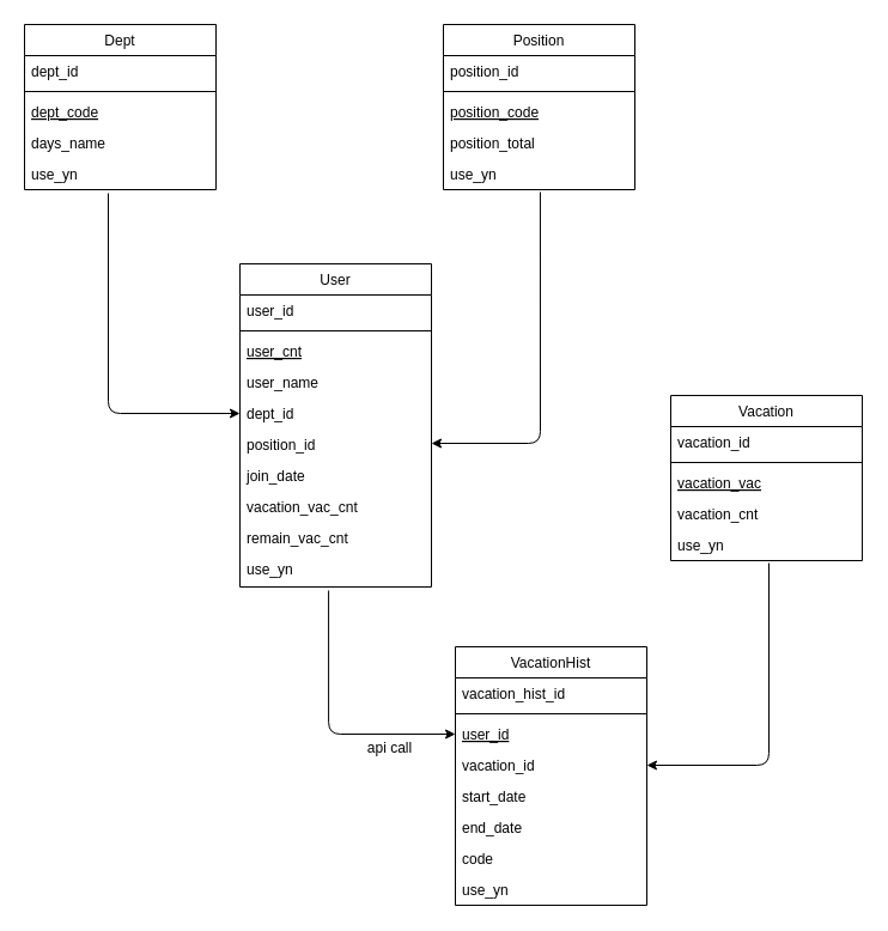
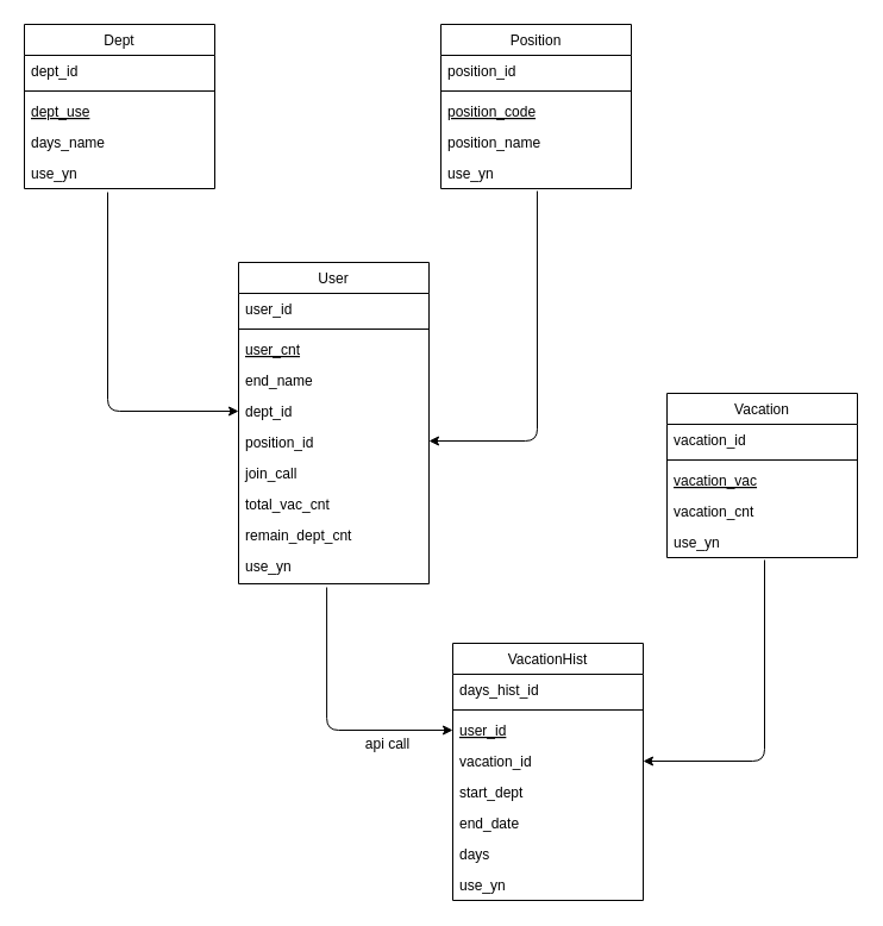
  <mxCell id="0" />
  <mxCell id="1" parent="0" />
  <mxCell id="2" value="Dept&#10;" style="swimlane;fontStyle=0;align=center;verticalAlign=top;childLayout=stackLayout;horizontal=1;startSize=26;horizontalStack=0;resizeParent=1;resizeLast=0;collapsible=1;marginBottom=0;rounded=0;shadow=0;strokeWidth=1;" parent="1" vertex="1"><mxGeometry x="20" y="20" width="160" height="138" as="geometry"><mxRectangle x="130" y="380" width="160" height="26" as="alternateBounds" /></mxGeometry></mxCell>
  <mxCell id="3" value="dept_id&#10;" style="text;align=left;verticalAlign=top;spacingLeft=4;spacingRight=4;overflow=hidden;rotatable=0;points=[[0,0.5],[1,0.5]];portConstraint=eastwest;" parent="2" vertex="1"><mxGeometry y="26" width="160" height="26" as="geometry" /></mxCell>
  <mxCell id="4" value="" style="line;html=1;strokeWidth=1;align=left;verticalAlign=middle;spacingTop=-1;spacingLeft=3;spacingRight=3;rotatable=0;labelPosition=right;points=[];portConstraint=eastwest;" parent="2" vertex="1"><mxGeometry y="52" width="160" height="8" as="geometry" /></mxCell>
- <mxCell id="5" value="dept_code" style="text;align=left;verticalAlign=top;spacingLeft=4;spacingRight=4;overflow=hidden;rotatable=0;points=[[0,0.5],[1,0.5]];portConstraint=eastwest;fontStyle=4" parent="2" vertex="1"><mxGeometry y="60" width="160" height="26" as="geometry" /></mxCell>
+ <mxCell id="5" value="dept_use" style="text;align=left;verticalAlign=top;spacingLeft=4;spacingRight=4;overflow=hidden;rotatable=0;points=[[0,0.5],[1,0.5]];portConstraint=eastwest;fontStyle=4" parent="2" vertex="1"><mxGeometry y="60" width="160" height="26" as="geometry" /></mxCell>
  <mxCell id="6" value="days_name&#10;" style="text;align=left;verticalAlign=top;spacingLeft=4;spacingRight=4;overflow=hidden;rotatable=0;points=[[0,0.5],[1,0.5]];portConstraint=eastwest;" parent="2" vertex="1"><mxGeometry y="86" width="160" height="26" as="geometry" /></mxCell>
  <mxCell id="7" value="use_yn&#10;" style="text;align=left;verticalAlign=top;spacingLeft=4;spacingRight=4;overflow=hidden;rotatable=0;points=[[0,0.5],[1,0.5]];portConstraint=eastwest;" parent="2" vertex="1"><mxGeometry y="112" width="160" height="26" as="geometry" /></mxCell>
  <mxCell id="8" value="Position" style="swimlane;fontStyle=0;align=center;verticalAlign=top;childLayout=stackLayout;horizontal=1;startSize=26;horizontalStack=0;resizeParent=1;resizeLast=0;collapsible=1;marginBottom=0;rounded=0;shadow=0;strokeWidth=1;" parent="1" vertex="1"><mxGeometry x="370" y="20" width="160" height="138" as="geometry"><mxRectangle x="130" y="380" width="160" height="26" as="alternateBounds" /></mxGeometry></mxCell>
  <mxCell id="9" value="position_id" style="text;align=left;verticalAlign=top;spacingLeft=4;spacingRight=4;overflow=hidden;rotatable=0;points=[[0,0.5],[1,0.5]];portConstraint=eastwest;" parent="8" vertex="1"><mxGeometry y="26" width="160" height="26" as="geometry" /></mxCell>
  <mxCell id="10" value="" style="line;html=1;strokeWidth=1;align=left;verticalAlign=middle;spacingTop=-1;spacingLeft=3;spacingRight=3;rotatable=0;labelPosition=right;points=[];portConstraint=eastwest;" parent="8" vertex="1"><mxGeometry y="52" width="160" height="8" as="geometry" /></mxCell>
  <mxCell id="11" value="position_code&#10;" style="text;align=left;verticalAlign=top;spacingLeft=4;spacingRight=4;overflow=hidden;rotatable=0;points=[[0,0.5],[1,0.5]];portConstraint=eastwest;fontStyle=4" parent="8" vertex="1"><mxGeometry y="60" width="160" height="26" as="geometry" /></mxCell>
- <mxCell id="12" value="position_total" style="text;align=left;verticalAlign=top;spacingLeft=4;spacingRight=4;overflow=hidden;rotatable=0;points=[[0,0.5],[1,0.5]];portConstraint=eastwest;" parent="8" vertex="1"><mxGeometry y="86" width="160" height="26" as="geometry" /></mxCell>
+ <mxCell id="12" value="position_name" style="text;align=left;verticalAlign=top;spacingLeft=4;spacingRight=4;overflow=hidden;rotatable=0;points=[[0,0.5],[1,0.5]];portConstraint=eastwest;" parent="8" vertex="1"><mxGeometry y="86" width="160" height="26" as="geometry" /></mxCell>
  <mxCell id="13" value="use_yn" style="text;align=left;verticalAlign=top;spacingLeft=4;spacingRight=4;overflow=hidden;rotatable=0;points=[[0,0.5],[1,0.5]];portConstraint=eastwest;" parent="8" vertex="1"><mxGeometry y="112" width="160" height="26" as="geometry" /></mxCell>
  <mxCell id="14" value="User" style="swimlane;fontStyle=0;align=center;verticalAlign=top;childLayout=stackLayout;horizontal=1;startSize=26;horizontalStack=0;resizeParent=1;resizeLast=0;collapsible=1;marginBottom=0;rounded=0;shadow=0;strokeWidth=1;" parent="1" vertex="1"><mxGeometry x="200" y="220" width="160" height="270" as="geometry"><mxRectangle x="130" y="380" width="160" height="26" as="alternateBounds" /></mxGeometry></mxCell>
  <mxCell id="15" value="user_id" style="text;align=left;verticalAlign=top;spacingLeft=4;spacingRight=4;overflow=hidden;rotatable=0;points=[[0,0.5],[1,0.5]];portConstraint=eastwest;" parent="14" vertex="1"><mxGeometry y="26" width="160" height="26" as="geometry" /></mxCell>
  <mxCell id="16" value="" style="line;html=1;strokeWidth=1;align=left;verticalAlign=middle;spacingTop=-1;spacingLeft=3;spacingRight=3;rotatable=0;labelPosition=right;points=[];portConstraint=eastwest;" parent="14" vertex="1"><mxGeometry y="52" width="160" height="8" as="geometry" /></mxCell>
  <mxCell id="17" value="user_cnt" style="text;align=left;verticalAlign=top;spacingLeft=4;spacingRight=4;overflow=hidden;rotatable=0;points=[[0,0.5],[1,0.5]];portConstraint=eastwest;fontStyle=4" parent="14" vertex="1"><mxGeometry y="60" width="160" height="26" as="geometry" /></mxCell>
- <mxCell id="18" value="user_name" style="text;align=left;verticalAlign=top;spacingLeft=4;spacingRight=4;overflow=hidden;rotatable=0;points=[[0,0.5],[1,0.5]];portConstraint=eastwest;" parent="14" vertex="1"><mxGeometry y="86" width="160" height="26" as="geometry" /></mxCell>
+ <mxCell id="18" value="end_name" style="text;align=left;verticalAlign=top;spacingLeft=4;spacingRight=4;overflow=hidden;rotatable=0;points=[[0,0.5],[1,0.5]];portConstraint=eastwest;" parent="14" vertex="1"><mxGeometry y="86" width="160" height="26" as="geometry" /></mxCell>
  <mxCell id="19" value="dept_id" style="text;align=left;verticalAlign=top;spacingLeft=4;spacingRight=4;overflow=hidden;rotatable=0;points=[[0,0.5],[1,0.5]];portConstraint=eastwest;" parent="14" vertex="1"><mxGeometry y="112" width="160" height="26" as="geometry" /></mxCell>
  <mxCell id="20" value="position_id" style="text;align=left;verticalAlign=top;spacingLeft=4;spacingRight=4;overflow=hidden;rotatable=0;points=[[0,0.5],[1,0.5]];portConstraint=eastwest;" parent="14" vertex="1"><mxGeometry y="138" width="160" height="26" as="geometry" /></mxCell>
- <mxCell id="21" value="join_date" style="text;align=left;verticalAlign=top;spacingLeft=4;spacingRight=4;overflow=hidden;rotatable=0;points=[[0,0.5],[1,0.5]];portConstraint=eastwest;" parent="14" vertex="1"><mxGeometry y="164" width="160" height="26" as="geometry" /></mxCell>
- <mxCell id="22" value="vacation_vac_cnt&#10;" style="text;align=left;verticalAlign=top;spacingLeft=4;spacingRight=4;overflow=hidden;rotatable=0;points=[[0,0.5],[1,0.5]];portConstraint=eastwest;" parent="14" vertex="1"><mxGeometry y="190" width="160" height="26" as="geometry" /></mxCell>
- <mxCell id="23" value="remain_vac_cnt&#10;" style="text;align=left;verticalAlign=top;spacingLeft=4;spacingRight=4;overflow=hidden;rotatable=0;points=[[0,0.5],[1,0.5]];portConstraint=eastwest;" parent="14" vertex="1"><mxGeometry y="216" width="160" height="26" as="geometry" /></mxCell>
+ <mxCell id="21" value="join_call" style="text;align=left;verticalAlign=top;spacingLeft=4;spacingRight=4;overflow=hidden;rotatable=0;points=[[0,0.5],[1,0.5]];portConstraint=eastwest;" parent="14" vertex="1"><mxGeometry y="164" width="160" height="26" as="geometry" /></mxCell>
+ <mxCell id="22" value="total_vac_cnt&#10;" style="text;align=left;verticalAlign=top;spacingLeft=4;spacingRight=4;overflow=hidden;rotatable=0;points=[[0,0.5],[1,0.5]];portConstraint=eastwest;" parent="14" vertex="1"><mxGeometry y="190" width="160" height="26" as="geometry" /></mxCell>
+ <mxCell id="23" value="remain_dept_cnt&#10;" style="text;align=left;verticalAlign=top;spacingLeft=4;spacingRight=4;overflow=hidden;rotatable=0;points=[[0,0.5],[1,0.5]];portConstraint=eastwest;" parent="14" vertex="1"><mxGeometry y="216" width="160" height="26" as="geometry" /></mxCell>
  <mxCell id="24" value="use_yn&#10;" style="text;align=left;verticalAlign=top;spacingLeft=4;spacingRight=4;overflow=hidden;rotatable=0;points=[[0,0.5],[1,0.5]];portConstraint=eastwest;" parent="14" vertex="1"><mxGeometry y="242" width="160" height="26" as="geometry" /></mxCell>
  <mxCell id="25" value="" style="edgeStyle=segmentEdgeStyle;endArrow=classic;html=1;entryX=0;entryY=0.5;entryDx=0;entryDy=0;" parent="1" target="19" edge="1"><mxGeometry width="50" height="50" relative="1" as="geometry"><mxPoint x="90" y="161" as="sourcePoint" /><mxPoint x="90" y="200" as="targetPoint" /><Array as="points"><mxPoint x="90" y="345" /></Array></mxGeometry></mxCell>
  <mxCell id="26" value="" style="edgeStyle=segmentEdgeStyle;endArrow=classic;html=1;exitX=0.506;exitY=1.077;exitDx=0;exitDy=0;exitPerimeter=0;" parent="1" source="13" edge="1"><mxGeometry width="50" height="50" relative="1" as="geometry"><mxPoint x="460" y="300" as="sourcePoint" /><mxPoint x="360" y="370" as="targetPoint" /><Array as="points"><mxPoint x="451" y="370" /><mxPoint x="360" y="370" /></Array></mxGeometry></mxCell>
  <mxCell id="27" value="VacationHist&#10;" style="swimlane;fontStyle=0;align=center;verticalAlign=top;childLayout=stackLayout;horizontal=1;startSize=26;horizontalStack=0;resizeParent=1;resizeLast=0;collapsible=1;marginBottom=0;rounded=0;shadow=0;strokeWidth=1;" parent="1" vertex="1"><mxGeometry x="380" y="540" width="160" height="216" as="geometry"><mxRectangle x="130" y="380" width="160" height="26" as="alternateBounds" /></mxGeometry></mxCell>
- <mxCell id="28" value="vacation_hist_id" style="text;align=left;verticalAlign=top;spacingLeft=4;spacingRight=4;overflow=hidden;rotatable=0;points=[[0,0.5],[1,0.5]];portConstraint=eastwest;" parent="27" vertex="1"><mxGeometry y="26" width="160" height="26" as="geometry" /></mxCell>
+ <mxCell id="28" value="days_hist_id" style="text;align=left;verticalAlign=top;spacingLeft=4;spacingRight=4;overflow=hidden;rotatable=0;points=[[0,0.5],[1,0.5]];portConstraint=eastwest;" parent="27" vertex="1"><mxGeometry y="26" width="160" height="26" as="geometry" /></mxCell>
  <mxCell id="29" value="" style="line;html=1;strokeWidth=1;align=left;verticalAlign=middle;spacingTop=-1;spacingLeft=3;spacingRight=3;rotatable=0;labelPosition=right;points=[];portConstraint=eastwest;" parent="27" vertex="1"><mxGeometry y="52" width="160" height="8" as="geometry" /></mxCell>
  <mxCell id="30" value="user_id" style="text;align=left;verticalAlign=top;spacingLeft=4;spacingRight=4;overflow=hidden;rotatable=0;points=[[0,0.5],[1,0.5]];portConstraint=eastwest;fontStyle=4" parent="27" vertex="1"><mxGeometry y="60" width="160" height="26" as="geometry" /></mxCell>
  <mxCell id="31" value="vacation_id" style="text;align=left;verticalAlign=top;spacingLeft=4;spacingRight=4;overflow=hidden;rotatable=0;points=[[0,0.5],[1,0.5]];portConstraint=eastwest;" parent="27" vertex="1"><mxGeometry y="86" width="160" height="26" as="geometry" /></mxCell>
- <mxCell id="32" value="start_date" style="text;align=left;verticalAlign=top;spacingLeft=4;spacingRight=4;overflow=hidden;rotatable=0;points=[[0,0.5],[1,0.5]];portConstraint=eastwest;" parent="27" vertex="1"><mxGeometry y="112" width="160" height="26" as="geometry" /></mxCell>
+ <mxCell id="32" value="start_dept" style="text;align=left;verticalAlign=top;spacingLeft=4;spacingRight=4;overflow=hidden;rotatable=0;points=[[0,0.5],[1,0.5]];portConstraint=eastwest;" parent="27" vertex="1"><mxGeometry y="112" width="160" height="26" as="geometry" /></mxCell>
  <mxCell id="33" value="end_date" style="text;align=left;verticalAlign=top;spacingLeft=4;spacingRight=4;overflow=hidden;rotatable=0;points=[[0,0.5],[1,0.5]];portConstraint=eastwest;" parent="27" vertex="1"><mxGeometry y="138" width="160" height="26" as="geometry" /></mxCell>
- <mxCell id="34" value="code" style="text;align=left;verticalAlign=top;spacingLeft=4;spacingRight=4;overflow=hidden;rotatable=0;points=[[0,0.5],[1,0.5]];portConstraint=eastwest;" parent="27" vertex="1"><mxGeometry y="164" width="160" height="26" as="geometry" /></mxCell>
+ <mxCell id="34" value="days" style="text;align=left;verticalAlign=top;spacingLeft=4;spacingRight=4;overflow=hidden;rotatable=0;points=[[0,0.5],[1,0.5]];portConstraint=eastwest;" parent="27" vertex="1"><mxGeometry y="164" width="160" height="26" as="geometry" /></mxCell>
  <mxCell id="35" value="use_yn" style="text;align=left;verticalAlign=top;spacingLeft=4;spacingRight=4;overflow=hidden;rotatable=0;points=[[0,0.5],[1,0.5]];portConstraint=eastwest;" parent="27" vertex="1"><mxGeometry y="190" width="160" height="26" as="geometry" /></mxCell>
  <mxCell id="36" value="Vacation&#10;" style="swimlane;fontStyle=0;align=center;verticalAlign=top;childLayout=stackLayout;horizontal=1;startSize=26;horizontalStack=0;resizeParent=1;resizeLast=0;collapsible=1;marginBottom=0;rounded=0;shadow=0;strokeWidth=1;" parent="1" vertex="1"><mxGeometry x="560" y="330" width="160" height="138" as="geometry"><mxRectangle x="130" y="380" width="160" height="26" as="alternateBounds" /></mxGeometry></mxCell>
  <mxCell id="37" value="vacation_id" style="text;align=left;verticalAlign=top;spacingLeft=4;spacingRight=4;overflow=hidden;rotatable=0;points=[[0,0.5],[1,0.5]];portConstraint=eastwest;" parent="36" vertex="1"><mxGeometry y="26" width="160" height="26" as="geometry" /></mxCell>
  <mxCell id="38" value="" style="line;html=1;strokeWidth=1;align=left;verticalAlign=middle;spacingTop=-1;spacingLeft=3;spacingRight=3;rotatable=0;labelPosition=right;points=[];portConstraint=eastwest;" parent="36" vertex="1"><mxGeometry y="52" width="160" height="8" as="geometry" /></mxCell>
  <mxCell id="39" value="vacation_vac" style="text;align=left;verticalAlign=top;spacingLeft=4;spacingRight=4;overflow=hidden;rotatable=0;points=[[0,0.5],[1,0.5]];portConstraint=eastwest;fontStyle=4" parent="36" vertex="1"><mxGeometry y="60" width="160" height="26" as="geometry" /></mxCell>
  <mxCell id="40" value="vacation_cnt" style="text;align=left;verticalAlign=top;spacingLeft=4;spacingRight=4;overflow=hidden;rotatable=0;points=[[0,0.5],[1,0.5]];portConstraint=eastwest;" parent="36" vertex="1"><mxGeometry y="86" width="160" height="26" as="geometry" /></mxCell>
  <mxCell id="41" value="use_yn" style="text;align=left;verticalAlign=top;spacingLeft=4;spacingRight=4;overflow=hidden;rotatable=0;points=[[0,0.5],[1,0.5]];portConstraint=eastwest;" parent="36" vertex="1"><mxGeometry y="112" width="160" height="26" as="geometry" /></mxCell>
  <mxCell id="42" value="" style="edgeStyle=segmentEdgeStyle;endArrow=classic;html=1;entryX=0;entryY=0.5;entryDx=0;entryDy=0;exitX=0.463;exitY=1.192;exitDx=0;exitDy=0;exitPerimeter=0;" parent="1" source="24" target="30" edge="1"><mxGeometry width="50" height="50" relative="1" as="geometry"><mxPoint x="290" y="660" as="sourcePoint" /><mxPoint x="340" y="610" as="targetPoint" /><Array as="points"><mxPoint x="274" y="613" /></Array></mxGeometry></mxCell>
  <mxCell id="43" value="" style="edgeStyle=segmentEdgeStyle;endArrow=classic;html=1;entryX=1;entryY=0.5;entryDx=0;entryDy=0;" parent="1" target="31" edge="1"><mxGeometry width="50" height="50" relative="1" as="geometry"><mxPoint x="642" y="470" as="sourcePoint" /><mxPoint x="735.92" y="600.01" as="targetPoint" /><Array as="points"><mxPoint x="642" y="639" /></Array></mxGeometry></mxCell>
  <mxCell id="44" value="api call" style="text;html=1;align=center;verticalAlign=middle;resizable=0;points=[];autosize=1;" vertex="1" parent="1"><mxGeometry x="300" y="615" width="50" height="20" as="geometry" /></mxCell>
